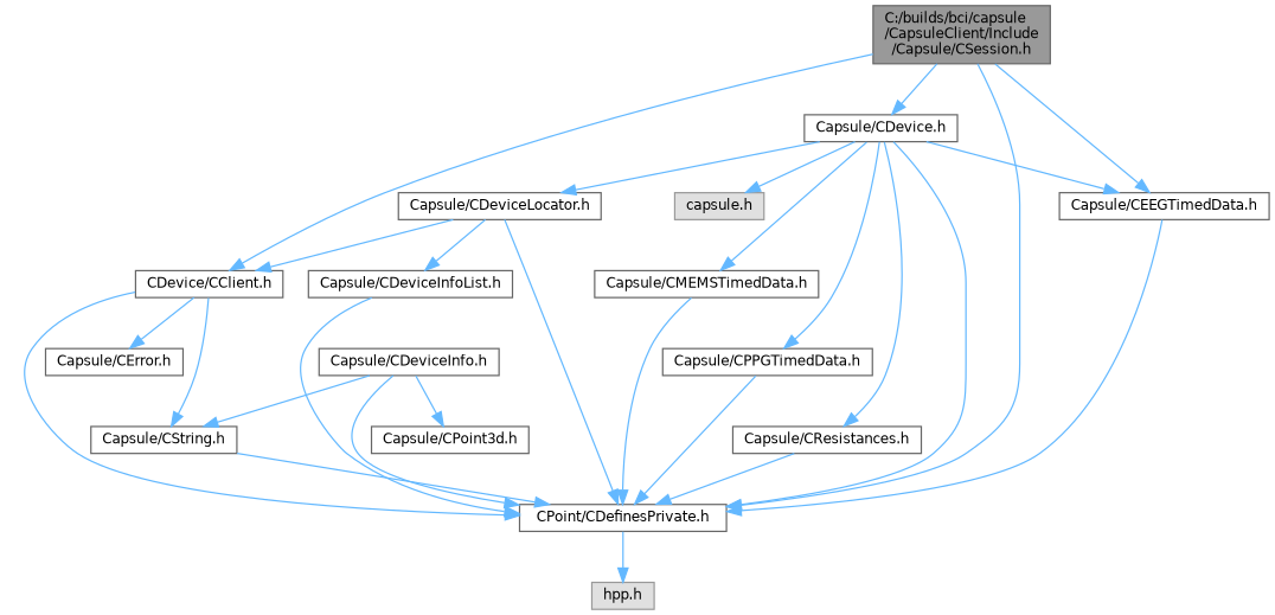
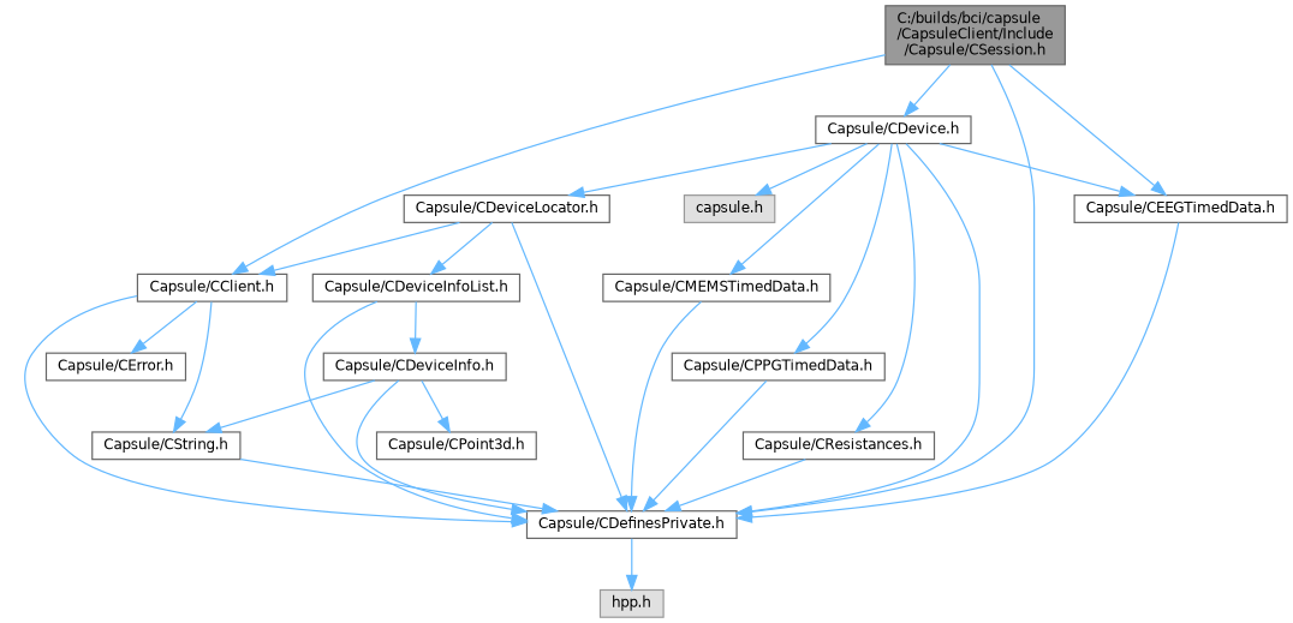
  digraph {
    node [color=grey40 fillcolor=white fontname=Helvetica fontsize=10 shape=box style=filled]
    edge [color=steelblue1 fontname=Helvetica fontsize=10 labelfontname=Helvetica labelfontsize=10 style=solid]
    n1 [color=gray40 fillcolor=grey60 fontcolor=black height=0.2 label="C:/builds/bci/capsule\l/CapsuleClient/Include\l/Capsule/CSession.h" width=0.4]
-   n2 [height=0.2 label="CDevice/CClient.h" width=0.4]
-   n3 [height=0.2 label="CPoint/CDefinesPrivate.h" width=0.4]
+   n2 [height=0.2 label="Capsule/CClient.h" width=0.4]
+   n3 [height=0.2 label="Capsule/CDefinesPrivate.h" width=0.4]
    n4 [height=0.2 label="Capsule/CDevice.h" width=0.4]
    n5 [height=0.2 label="Capsule/CEEGTimedData.h" width=0.4]
    n6 [height=0.2 label="Capsule/CError.h" width=0.4]
    n7 [height=0.2 label="Capsule/CString.h" width=0.4]
    n8 [color=grey60 fillcolor="#E0E0E0" height=0.2 label="hpp.h" width=0.4]
    n9 [height=0.2 label="Capsule/CDeviceLocator.h" width=0.4]
    n10 [height=0.2 label="Capsule/CMEMSTimedData.h" width=0.4]
    n11 [height=0.2 label="Capsule/CPPGTimedData.h" width=0.4]
    n12 [height=0.2 label="Capsule/CResistances.h" width=0.4]
    n13 [color=grey60 fillcolor="#E0E0E0" height=0.2 label="capsule.h" width=0.4]
    n14 [height=0.2 label="Capsule/CDeviceInfoList.h" width=0.4]
    n15 [height=0.2 label="Capsule/CDeviceInfo.h" width=0.4]
    n16 [height=0.2 label="Capsule/CPoint3d.h" width=0.4]
    n1 -> n2
    n1 -> n3
    n1 -> n4
    n1 -> n5
    n2 -> n3
    n2 -> n6
    n2 -> n7
    n3 -> n8
    n4 -> n3
    n4 -> n5
    n4 -> n9
    n4 -> n10
    n4 -> n11
    n4 -> n12
    n4 -> n13
    n5 -> n3
    n7 -> n3
    n9 -> n2
    n9 -> n3
    n9 -> n14
    n10 -> n3
    n11 -> n3
    n12 -> n3
    n14 -> n3
+   n14 -> n15
    n15 -> n3
    n15 -> n7
    n15 -> n16
  }
